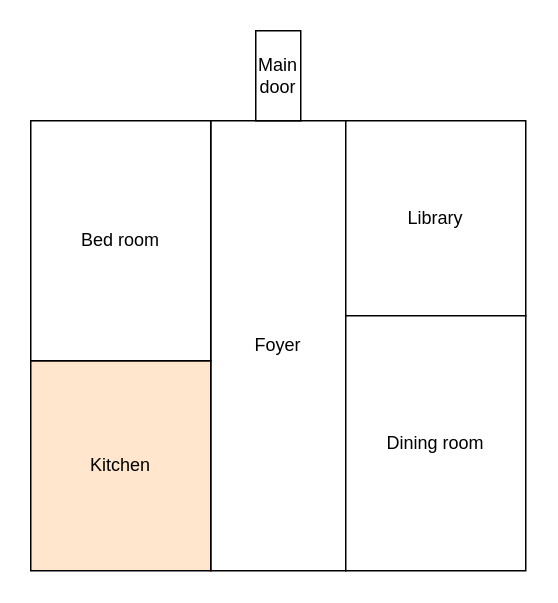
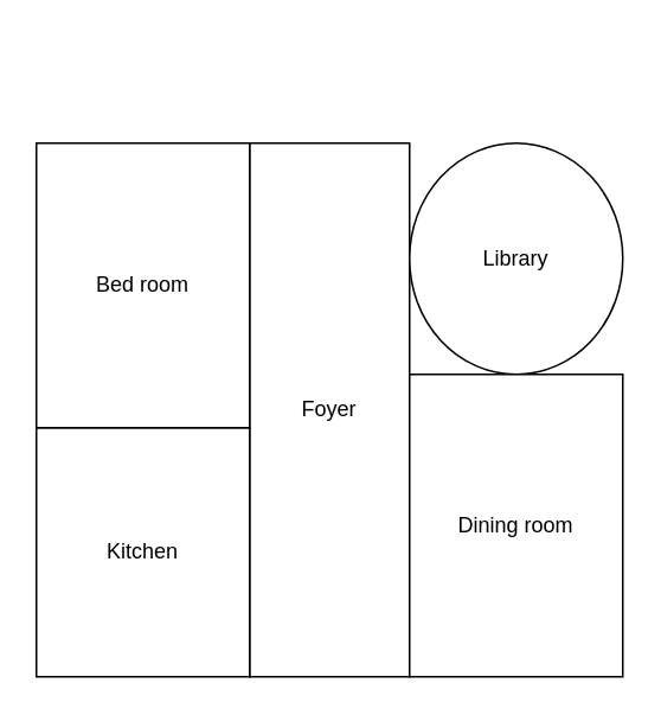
  <mxCell id="0" />
  <mxCell id="1" parent="0" />
  <mxCell id="2" value="Foyer" style="rounded=0;whiteSpace=wrap;html=1;" vertex="1" parent="1"><mxGeometry x="140" y="80" width="90" height="300" as="geometry" /></mxCell>
- <mxCell id="3" value="Library" style="rounded=0;whiteSpace=wrap;html=1;" vertex="1" parent="1"><mxGeometry x="230" y="80" width="120" height="130" as="geometry" /></mxCell>
+ <mxCell id="3" value="Library" style="ellipse;whiteSpace=wrap;html=1;" vertex="1" parent="1"><mxGeometry x="230" y="80" width="120" height="130" as="geometry" /></mxCell>
  <mxCell id="4" value="Dining room" style="rounded=0;whiteSpace=wrap;html=1;" vertex="1" parent="1"><mxGeometry x="230" y="210" width="120" height="170" as="geometry" /></mxCell>
- <mxCell id="5" value="Kitchen" style="rounded=0;whiteSpace=wrap;html=1;fillColor=#ffe6cc;" vertex="1" parent="1"><mxGeometry x="20" y="240" width="120" height="140" as="geometry" /></mxCell>
+ <mxCell id="5" value="Kitchen" style="rounded=0;whiteSpace=wrap;html=1;" vertex="1" parent="1"><mxGeometry x="20" y="240" width="120" height="140" as="geometry" /></mxCell>
  <mxCell id="6" value="Bed room" style="rounded=0;whiteSpace=wrap;html=1;" vertex="1" parent="1"><mxGeometry x="20" y="80" width="120" height="160" as="geometry" /></mxCell>
- <mxCell id="7" value="Main door" style="rounded=0;whiteSpace=wrap;html=1;" vertex="1" parent="1"><mxGeometry x="170" y="20" width="30" height="60" as="geometry" /></mxCell>
